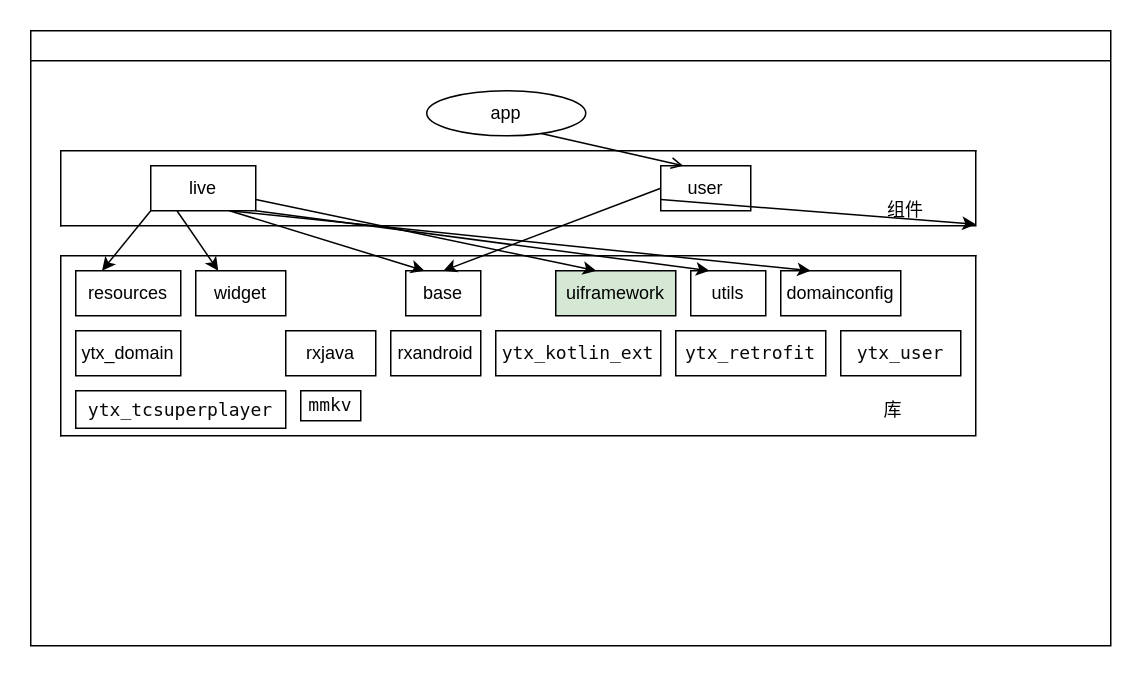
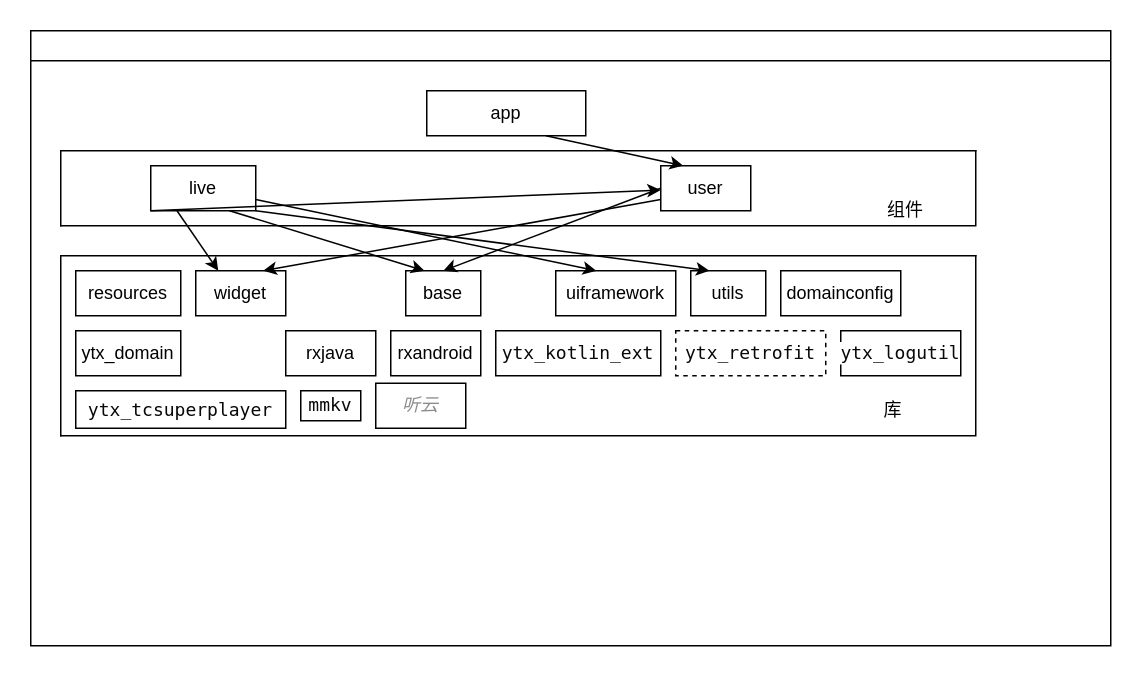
  <mxCell id="0" />
  <mxCell id="1" parent="0" />
  <mxCell id="2" value="" style="swimlane;html=1;startSize=20;horizontal=1;containerType=tree;glass=0;" parent="1" vertex="1"><mxGeometry x="20" y="20" width="720" height="410" as="geometry" /></mxCell>
- <mxCell id="3" value="app" style="ellipse;whiteSpace=wrap;html=1;" vertex="1" parent="2"><mxGeometry x="264" y="40" width="106" height="30" as="geometry" /></mxCell>
+ <mxCell id="3" value="app" style="rounded=0;whiteSpace=wrap;html=1;" vertex="1" parent="2"><mxGeometry x="264" y="40" width="106" height="30" as="geometry" /></mxCell>
  <mxCell id="4" value="live" style="rounded=0;whiteSpace=wrap;html=1;" vertex="1" parent="2"><mxGeometry x="80" y="90" width="70" height="30" as="geometry" /></mxCell>
  <mxCell id="5" value="user" style="rounded=0;whiteSpace=wrap;html=1;" vertex="1" parent="2"><mxGeometry x="420" y="90" width="60" height="30" as="geometry" /></mxCell>
  <mxCell id="6" value="resources" style="rounded=0;whiteSpace=wrap;html=1;" vertex="1" parent="2"><mxGeometry x="30" y="160" width="70" height="30" as="geometry" /></mxCell>
  <mxCell id="7" value="base" style="rounded=0;whiteSpace=wrap;html=1;" vertex="1" parent="2"><mxGeometry x="250" y="160" width="50" height="30" as="geometry" /></mxCell>
  <mxCell id="8" value="widget" style="rounded=0;whiteSpace=wrap;html=1;" vertex="1" parent="2"><mxGeometry x="110" y="160" width="60" height="30" as="geometry" /></mxCell>
- <mxCell id="9" value="uiframework" style="rounded=0;whiteSpace=wrap;html=1;fillColor=#d5e8d4;" vertex="1" parent="2"><mxGeometry x="350" y="160" width="80" height="30" as="geometry" /></mxCell>
+ <mxCell id="9" value="uiframework" style="rounded=0;whiteSpace=wrap;html=1;" vertex="1" parent="2"><mxGeometry x="350" y="160" width="80" height="30" as="geometry" /></mxCell>
  <mxCell id="10" value="utils" style="rounded=0;whiteSpace=wrap;html=1;" vertex="1" parent="2"><mxGeometry x="440" y="160" width="50" height="30" as="geometry" /></mxCell>
  <mxCell id="11" value="domainconfig" style="rounded=0;whiteSpace=wrap;html=1;" vertex="1" parent="2"><mxGeometry x="500" y="160" width="80" height="30" as="geometry" /></mxCell>
- <mxCell id="12" value="" style="endArrow=open;html=1;exitX=0.75;exitY=1;exitDx=0;exitDy=0;entryX=0.25;entryY=0;entryDx=0;entryDy=0;" edge="1" parent="2" source="3" target="5"><mxGeometry width="50" height="50" relative="1" as="geometry"><mxPoint x="360" y="250" as="sourcePoint" /><mxPoint x="410" y="200" as="targetPoint" /></mxGeometry></mxCell>
- <mxCell id="13" value="" style="endArrow=classic;html=1;exitX=0;exitY=1;exitDx=0;exitDy=0;entryX=0.25;entryY=0;entryDx=0;entryDy=0;" edge="1" parent="2" source="4" target="6"><mxGeometry width="50" height="50" relative="1" as="geometry"><mxPoint x="360" y="250" as="sourcePoint" /><mxPoint x="410" y="200" as="targetPoint" /></mxGeometry></mxCell>
+ <mxCell id="12" value="" style="endArrow=classic;html=1;exitX=0.75;exitY=1;exitDx=0;exitDy=0;entryX=0.25;entryY=0;entryDx=0;entryDy=0;" edge="1" parent="2" source="3" target="5"><mxGeometry width="50" height="50" relative="1" as="geometry"><mxPoint x="360" y="250" as="sourcePoint" /><mxPoint x="410" y="200" as="targetPoint" /></mxGeometry></mxCell>
+ <mxCell id="13" value="" style="endArrow=classic;html=1;exitX=0;exitY=1;exitDx=0;exitDy=0;" edge="1" parent="2" source="4" target="5"><mxGeometry width="50" height="50" relative="1" as="geometry"><mxPoint x="360" y="250" as="sourcePoint" /><mxPoint x="410" y="200" as="targetPoint" /></mxGeometry></mxCell>
  <mxCell id="14" value="" style="endArrow=classic;html=1;exitX=0.25;exitY=1;exitDx=0;exitDy=0;entryX=0.25;entryY=0;entryDx=0;entryDy=0;" edge="1" parent="2" source="4" target="8"><mxGeometry width="50" height="50" relative="1" as="geometry"><mxPoint x="360" y="250" as="sourcePoint" /><mxPoint x="410" y="200" as="targetPoint" /></mxGeometry></mxCell>
  <mxCell id="15" value="" style="endArrow=classic;html=1;exitX=0.75;exitY=1;exitDx=0;exitDy=0;entryX=0.25;entryY=0;entryDx=0;entryDy=0;" edge="1" parent="2" source="4" target="7"><mxGeometry width="50" height="50" relative="1" as="geometry"><mxPoint x="360" y="250" as="sourcePoint" /><mxPoint x="410" y="200" as="targetPoint" /></mxGeometry></mxCell>
  <mxCell id="16" value="" style="endArrow=classic;html=1;exitX=0;exitY=0.5;exitDx=0;exitDy=0;entryX=0.5;entryY=0;entryDx=0;entryDy=0;" edge="1" parent="2" source="5" target="7"><mxGeometry width="50" height="50" relative="1" as="geometry"><mxPoint x="360" y="250" as="sourcePoint" /><mxPoint x="410" y="200" as="targetPoint" /></mxGeometry></mxCell>
  <mxCell id="17" value="" style="endArrow=classic;html=1;exitX=1;exitY=0.75;exitDx=0;exitDy=0;entryX=0.338;entryY=0;entryDx=0;entryDy=0;entryPerimeter=0;" edge="1" parent="2" source="4" target="9"><mxGeometry width="50" height="50" relative="1" as="geometry"><mxPoint x="360" y="250" as="sourcePoint" /><mxPoint x="410" y="200" as="targetPoint" /></mxGeometry></mxCell>
  <mxCell id="18" value="" style="endArrow=classic;html=1;exitX=1;exitY=1;exitDx=0;exitDy=0;entryX=0.25;entryY=0;entryDx=0;entryDy=0;" edge="1" parent="2" source="4" target="10"><mxGeometry width="50" height="50" relative="1" as="geometry"><mxPoint x="360" y="250" as="sourcePoint" /><mxPoint x="410" y="200" as="targetPoint" /></mxGeometry></mxCell>
- <mxCell id="19" value="" style="endArrow=classic;html=1;exitX=0.75;exitY=1;exitDx=0;exitDy=0;entryX=0.25;entryY=0;entryDx=0;entryDy=0;" edge="1" parent="2" source="4" target="11"><mxGeometry width="50" height="50" relative="1" as="geometry"><mxPoint x="360" y="250" as="sourcePoint" /><mxPoint x="410" y="200" as="targetPoint" /></mxGeometry></mxCell>
- <mxCell id="20" value="" style="endArrow=classic;html=1;exitX=0;exitY=0.75;exitDx=0;exitDy=0;" edge="1" parent="2" source="5" target="27"><mxGeometry width="50" height="50" relative="1" as="geometry"><mxPoint x="360" y="250" as="sourcePoint" /><mxPoint x="410" y="200" as="targetPoint" /></mxGeometry></mxCell>
+ <mxCell id="20" value="" style="endArrow=classic;html=1;exitX=0;exitY=0.75;exitDx=0;exitDy=0;entryX=0.75;entryY=0;entryDx=0;entryDy=0;" edge="1" parent="2" source="5" target="8"><mxGeometry width="50" height="50" relative="1" as="geometry"><mxPoint x="360" y="250" as="sourcePoint" /><mxPoint x="410" y="200" as="targetPoint" /></mxGeometry></mxCell>
  <mxCell id="21" value="" style="shape=partialRectangle;whiteSpace=wrap;html=1;bottom=0;right=0;fillColor=none;" vertex="1" parent="2"><mxGeometry x="20" y="150" width="610" height="120" as="geometry" /></mxCell>
- <mxCell id="22" value="&lt;pre style=&quot;background-color: #ffffff ; color: #080808 ; font-family: &amp;#34;menlo&amp;#34; , monospace ; font-size: 9.0pt&quot;&gt;ytx_user&lt;/pre&gt;" style="rounded=0;whiteSpace=wrap;html=1;" vertex="1" parent="2"><mxGeometry x="540" y="200" width="80" height="30" as="geometry" /></mxCell>
+ <mxCell id="22" value="&lt;pre style=&quot;background-color: #ffffff ; color: #080808 ; font-family: &amp;#34;menlo&amp;#34; , monospace ; font-size: 9.0pt&quot;&gt;ytx_logutil&lt;/pre&gt;" style="rounded=0;whiteSpace=wrap;html=1;" vertex="1" parent="2"><mxGeometry x="540" y="200" width="80" height="30" as="geometry" /></mxCell>
  <mxCell id="23" value="&lt;br&gt;&lt;br&gt;&lt;br&gt;&lt;br&gt;&lt;br&gt;&lt;br&gt;&amp;nbsp; &amp;nbsp; &amp;nbsp; &amp;nbsp; &amp;nbsp; &amp;nbsp; &amp;nbsp; &amp;nbsp; &amp;nbsp; &amp;nbsp; &amp;nbsp; &amp;nbsp; &amp;nbsp; &amp;nbsp; &amp;nbsp; &amp;nbsp; &amp;nbsp; &amp;nbsp; &amp;nbsp; &amp;nbsp; &amp;nbsp; &amp;nbsp; &amp;nbsp; &amp;nbsp; &amp;nbsp; &amp;nbsp; &amp;nbsp; &amp;nbsp; &amp;nbsp; &amp;nbsp; &amp;nbsp; &amp;nbsp; &amp;nbsp; &amp;nbsp; &amp;nbsp; &amp;nbsp; &amp;nbsp; &amp;nbsp; &amp;nbsp; &amp;nbsp; &amp;nbsp; &amp;nbsp; &amp;nbsp; &amp;nbsp; &amp;nbsp; &amp;nbsp; &amp;nbsp; &amp;nbsp; &amp;nbsp; &amp;nbsp; &amp;nbsp; &amp;nbsp; &amp;nbsp; &amp;nbsp; &amp;nbsp; &amp;nbsp; &amp;nbsp; &amp;nbsp; &amp;nbsp; &amp;nbsp; &amp;nbsp; &amp;nbsp; &amp;nbsp; &amp;nbsp; &amp;nbsp; &amp;nbsp; &amp;nbsp; &amp;nbsp; &amp;nbsp; &amp;nbsp; &amp;nbsp; &amp;nbsp; &amp;nbsp; &amp;nbsp; &amp;nbsp; 库" style="shape=partialRectangle;whiteSpace=wrap;html=1;top=0;left=0;fillColor=none;" vertex="1" parent="2"><mxGeometry x="20" y="150" width="610" height="120" as="geometry" /></mxCell>
  <mxCell id="24" value="&lt;pre style=&quot;background-color: #ffffff ; color: #080808 ; font-family: &amp;#34;menlo&amp;#34; , monospace ; font-size: 9.0pt&quot;&gt;mmkv&lt;/pre&gt;" style="rounded=0;whiteSpace=wrap;html=1;" vertex="1" parent="2"><mxGeometry x="180" y="240" width="40" height="20" as="geometry" /></mxCell>
+ <mxCell id="25" value="&lt;pre style=&quot;background-color: #ffffff ; color: #080808 ; font-family: &amp;#34;menlo&amp;#34; , monospace ; font-size: 9.0pt&quot;&gt;&lt;span style=&quot;color: #8c8c8c ; font-style: italic&quot;&gt;听云&lt;/span&gt;&lt;/pre&gt;" style="rounded=0;whiteSpace=wrap;html=1;" vertex="1" parent="2"><mxGeometry x="230" y="235" width="60" height="30" as="geometry" /></mxCell>
  <mxCell id="26" value="" style="shape=partialRectangle;whiteSpace=wrap;html=1;bottom=0;right=0;fillColor=none;" vertex="1" parent="1"><mxGeometry x="40" y="100" width="610" height="50" as="geometry" /></mxCell>
  <mxCell id="27" value="&amp;nbsp; &amp;nbsp; &amp;nbsp; &amp;nbsp; &amp;nbsp; &amp;nbsp; &amp;nbsp; &amp;nbsp; &amp;nbsp; &amp;nbsp; &amp;nbsp; &amp;nbsp; &amp;nbsp; &amp;nbsp; &amp;nbsp; &amp;nbsp; &amp;nbsp; &amp;nbsp; &amp;nbsp; &amp;nbsp; &amp;nbsp; &amp;nbsp; &amp;nbsp; &amp;nbsp; &amp;nbsp; &amp;nbsp; &amp;nbsp; &amp;nbsp; &amp;nbsp; &amp;nbsp; &amp;nbsp; &amp;nbsp; &amp;nbsp; &amp;nbsp; &amp;nbsp; &amp;nbsp; &amp;nbsp; &amp;nbsp; &amp;nbsp; &amp;nbsp; &amp;nbsp; &amp;nbsp; &amp;nbsp; &amp;nbsp; &amp;nbsp; &amp;nbsp; &amp;nbsp; &amp;nbsp; &amp;nbsp; &amp;nbsp; &amp;nbsp; &amp;nbsp; &amp;nbsp; &amp;nbsp; &amp;nbsp; &amp;nbsp; &amp;nbsp; &amp;nbsp; &amp;nbsp; &amp;nbsp; &amp;nbsp; &amp;nbsp; &amp;nbsp; &amp;nbsp; &amp;nbsp; &amp;nbsp; &amp;nbsp; &amp;nbsp; &amp;nbsp; &amp;nbsp; &amp;nbsp; &amp;nbsp; &amp;nbsp; &amp;nbsp; &amp;nbsp; &amp;nbsp; &amp;nbsp; &amp;nbsp; &amp;nbsp; &amp;nbsp; &amp;nbsp; &amp;nbsp; &amp;nbsp; &amp;nbsp; &amp;nbsp; &amp;nbsp;&lt;br&gt;&lt;br&gt;&amp;nbsp; &amp;nbsp; &amp;nbsp; &amp;nbsp; &amp;nbsp; &amp;nbsp; &amp;nbsp; &amp;nbsp; &amp;nbsp; &amp;nbsp; &amp;nbsp; &amp;nbsp; &amp;nbsp; &amp;nbsp; &amp;nbsp; &amp;nbsp; &amp;nbsp; &amp;nbsp; &amp;nbsp; &amp;nbsp; &amp;nbsp; &amp;nbsp; &amp;nbsp; &amp;nbsp; &amp;nbsp; &amp;nbsp; &amp;nbsp; &amp;nbsp; &amp;nbsp; &amp;nbsp; &amp;nbsp; &amp;nbsp; &amp;nbsp; &amp;nbsp; &amp;nbsp; &amp;nbsp; &amp;nbsp; &amp;nbsp; &amp;nbsp; &amp;nbsp; &amp;nbsp; &amp;nbsp; &amp;nbsp; &amp;nbsp; &amp;nbsp; &amp;nbsp; &amp;nbsp; &amp;nbsp; &amp;nbsp; &amp;nbsp; &amp;nbsp; &amp;nbsp; &amp;nbsp; &amp;nbsp; &amp;nbsp; &amp;nbsp; &amp;nbsp; &amp;nbsp; &amp;nbsp; &amp;nbsp; &amp;nbsp; &amp;nbsp; &amp;nbsp; &amp;nbsp; &amp;nbsp; &amp;nbsp; &amp;nbsp; &amp;nbsp; &amp;nbsp; &amp;nbsp; &amp;nbsp; &amp;nbsp; &amp;nbsp; &amp;nbsp; &amp;nbsp; &amp;nbsp; &amp;nbsp; &amp;nbsp;组件" style="shape=partialRectangle;whiteSpace=wrap;html=1;top=0;left=0;fillColor=none;" vertex="1" parent="1"><mxGeometry x="40" y="100" width="610" height="50" as="geometry" /></mxCell>
  <mxCell id="28" value="ytx_domain" style="rounded=0;whiteSpace=wrap;html=1;" vertex="1" parent="1"><mxGeometry x="50" y="220" width="70" height="30" as="geometry" /></mxCell>
  <mxCell id="29" value="rxjava" style="rounded=0;whiteSpace=wrap;html=1;" vertex="1" parent="1"><mxGeometry x="190" y="220" width="60" height="30" as="geometry" /></mxCell>
  <mxCell id="30" value="rxandroid" style="rounded=0;whiteSpace=wrap;html=1;" vertex="1" parent="1"><mxGeometry x="260" y="220" width="60" height="30" as="geometry" /></mxCell>
  <mxCell id="31" value="&lt;pre style=&quot;background-color: #ffffff ; color: #080808 ; font-family: &amp;#34;menlo&amp;#34; , monospace ; font-size: 9.0pt&quot;&gt;ytx_tcsuperplayer&lt;/pre&gt;" style="rounded=0;whiteSpace=wrap;html=1;" vertex="1" parent="1"><mxGeometry x="50" y="260" width="140" height="25" as="geometry" /></mxCell>
  <mxCell id="32" value="&lt;pre style=&quot;background-color: #ffffff ; color: #080808 ; font-family: &amp;quot;menlo&amp;quot; , monospace ; font-size: 9.0pt&quot;&gt;ytx_kotlin_ext&lt;/pre&gt;" style="rounded=0;whiteSpace=wrap;html=1;" vertex="1" parent="1"><mxGeometry x="330" y="220" width="110" height="30" as="geometry" /></mxCell>
- <mxCell id="33" value="&lt;pre style=&quot;background-color: #ffffff ; color: #080808 ; font-family: &amp;quot;menlo&amp;quot; , monospace ; font-size: 9.0pt&quot;&gt;ytx_retrofit&lt;/pre&gt;" style="rounded=0;whiteSpace=wrap;html=1;" vertex="1" parent="1"><mxGeometry x="450" y="220" width="100" height="30" as="geometry" /></mxCell>
+ <mxCell id="33" value="&lt;pre style=&quot;background-color: #ffffff ; color: #080808 ; font-family: &amp;quot;menlo&amp;quot; , monospace ; font-size: 9.0pt&quot;&gt;ytx_retrofit&lt;/pre&gt;" style="rounded=0;whiteSpace=wrap;html=1;dashed=1;" vertex="1" parent="1"><mxGeometry x="450" y="220" width="100" height="30" as="geometry" /></mxCell>
